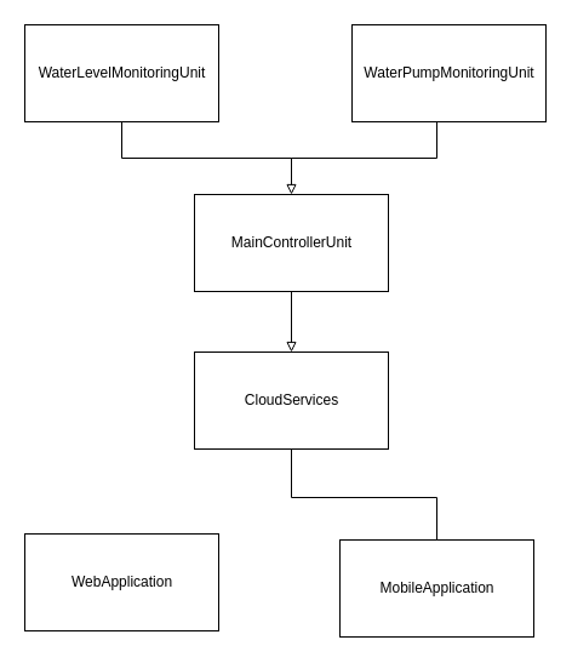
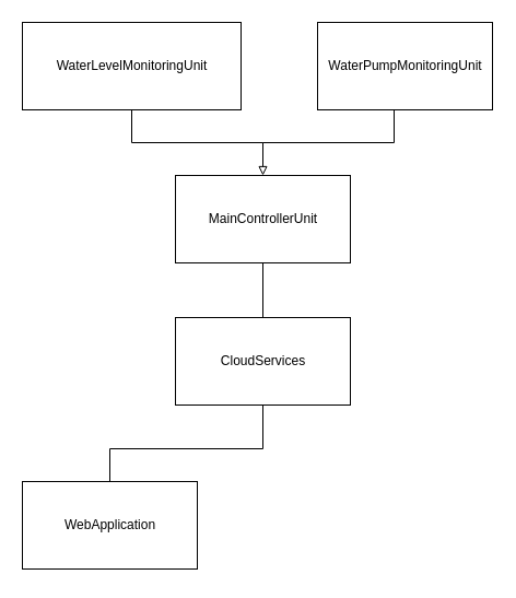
  <mxCell id="0" />
  <mxCell id="1" parent="0" />
  <mxCell id="2" style="edgeStyle=orthogonalEdgeStyle;rounded=0;orthogonalLoop=1;jettySize=auto;html=1;entryX=0.5;entryY=0;entryDx=0;entryDy=0;endArrow=block;endFill=0;exitX=0.5;exitY=1;exitDx=0;exitDy=0;" parent="1" source="3" target="5" edge="1"><mxGeometry relative="1" as="geometry" /></mxCell>
- <mxCell id="3" value="WaterLevelMonitoringUnit" style="html=1;" parent="1" vertex="1"><mxGeometry x="20" y="20" width="160" height="80" as="geometry" /></mxCell>
- <mxCell id="4" style="edgeStyle=orthogonalEdgeStyle;rounded=0;orthogonalLoop=1;jettySize=auto;html=1;entryX=0.5;entryY=0;entryDx=0;entryDy=0;endArrow=block;endFill=0;" parent="1" source="5" target="6" edge="1"><mxGeometry relative="1" as="geometry" /></mxCell>
+ <mxCell id="3" value="WaterLevelMonitoringUnit" style="html=1;" parent="1" vertex="1"><mxGeometry x="20" y="20" width="200" height="80" as="geometry" /></mxCell>
+ <mxCell id="4" style="edgeStyle=orthogonalEdgeStyle;rounded=0;orthogonalLoop=1;jettySize=auto;html=1;entryX=0.5;entryY=0;entryDx=0;entryDy=0;endArrow=none;endFill=0;" parent="1" source="5" target="6" edge="1"><mxGeometry relative="1" as="geometry" /></mxCell>
  <mxCell id="5" value="MainControllerUnit" style="html=1;" parent="1" vertex="1"><mxGeometry x="160" y="160" width="160" height="80" as="geometry" /></mxCell>
  <mxCell id="6" value="CloudServices" style="html=1;" parent="1" vertex="1"><mxGeometry x="160" y="290" width="160" height="80" as="geometry" /></mxCell>
+ <mxCell id="7" style="edgeStyle=orthogonalEdgeStyle;rounded=0;orthogonalLoop=1;jettySize=auto;html=1;entryX=0.5;entryY=1;entryDx=0;entryDy=0;endArrow=none;endFill=0;" edge="1" parent="1" source="8" target="6"><mxGeometry relative="1" as="geometry"><Array as="points"><mxPoint x="100" y="410" /><mxPoint x="240" y="410" /></Array></mxGeometry></mxCell>
  <mxCell id="8" value="WebApplication" style="html=1;" parent="1" vertex="1"><mxGeometry x="20" y="440" width="160" height="80" as="geometry" /></mxCell>
- <mxCell id="9" style="edgeStyle=orthogonalEdgeStyle;rounded=0;orthogonalLoop=1;jettySize=auto;html=1;entryX=0.5;entryY=1;entryDx=0;entryDy=0;endArrow=none;endFill=0;exitX=0.5;exitY=0;exitDx=0;exitDy=0;" parent="1" source="10" target="6" edge="1"><mxGeometry relative="1" as="geometry"><mxPoint x="390" y="430" as="sourcePoint" /><Array as="points"><mxPoint x="360" y="410" /><mxPoint x="240" y="410" /></Array></mxGeometry></mxCell>
- <mxCell id="10" value="MobileApplication" style="html=1;" parent="1" vertex="1"><mxGeometry x="280" y="445" width="160" height="80" as="geometry" /></mxCell>
  <mxCell id="11" style="edgeStyle=orthogonalEdgeStyle;rounded=0;orthogonalLoop=1;jettySize=auto;html=1;exitX=0.5;exitY=1;exitDx=0;exitDy=0;endArrow=none;endFill=0;" parent="1" source="12" edge="1"><mxGeometry relative="1" as="geometry"><mxPoint x="240" y="150" as="targetPoint" /><Array as="points"><mxPoint x="360" y="130" /><mxPoint x="240" y="130" /></Array></mxGeometry></mxCell>
  <mxCell id="12" value="WaterPumpMonitoringUnit" style="html=1;" parent="1" vertex="1"><mxGeometry x="290" y="20" width="160" height="80" as="geometry" /></mxCell>
